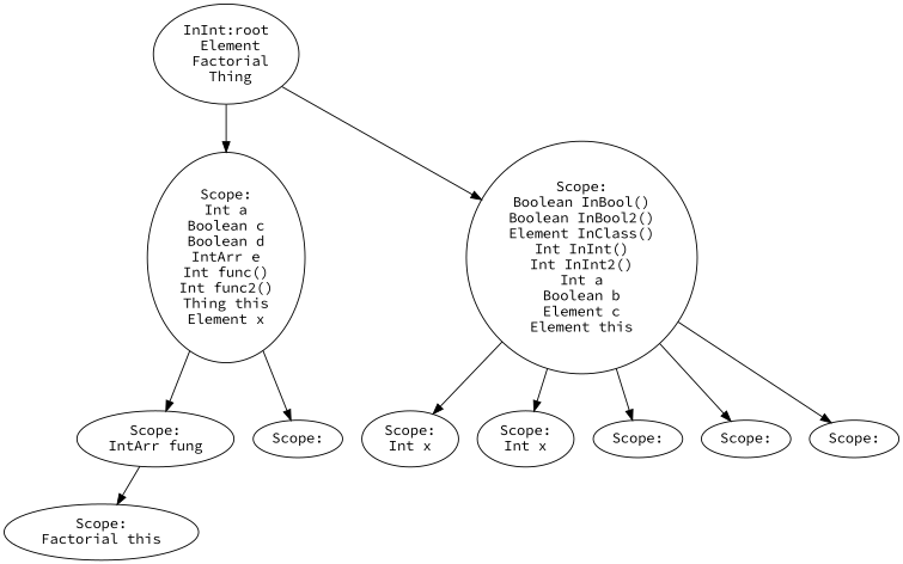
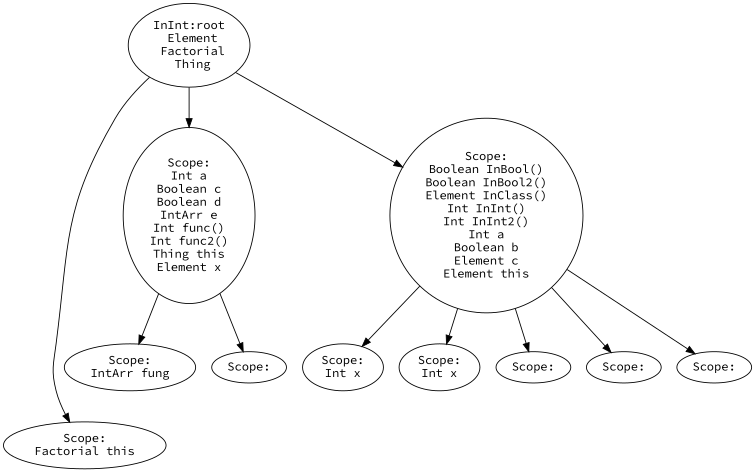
  digraph {
    fontname="Source Code Pro"
    node [fontname="Source Code Pro"]
    edge [fontname="Source Code Pro"]
    n1 [label="InInt:root\n Element\n Factorial\n Thing\n"]
    n2 [label="Scope:\nFactorial this\n"]
    n3 [label="Scope:\nInt a\nBoolean c\nBoolean d\nIntArr e\nInt func()\nInt func2()\nThing this\nElement x\n"]
    n4 [label="Scope:\nBoolean InBool()\nBoolean InBool2()\nElement InClass()\nInt InInt()\nInt InInt2()\nInt a\nBoolean b\nElement c\nElement this\n"]
    n5 [label="Scope:\nIntArr fung\n"]
    n6 [label="Scope:\n"]
    n7 [label="Scope:\nInt x\n"]
    n8 [label="Scope:\nInt x\n"]
    n9 [label="Scope:\n"]
    n10 [label="Scope:\n"]
    n11 [label="Scope:\n"]
-   n5 -> n2
+   n1 -> n2
    n1 -> n3
    n1 -> n4
    n3 -> n5
    n3 -> n6
    n4 -> n7
    n4 -> n8
    n4 -> n9
    n4 -> n10
    n4 -> n11
  }
